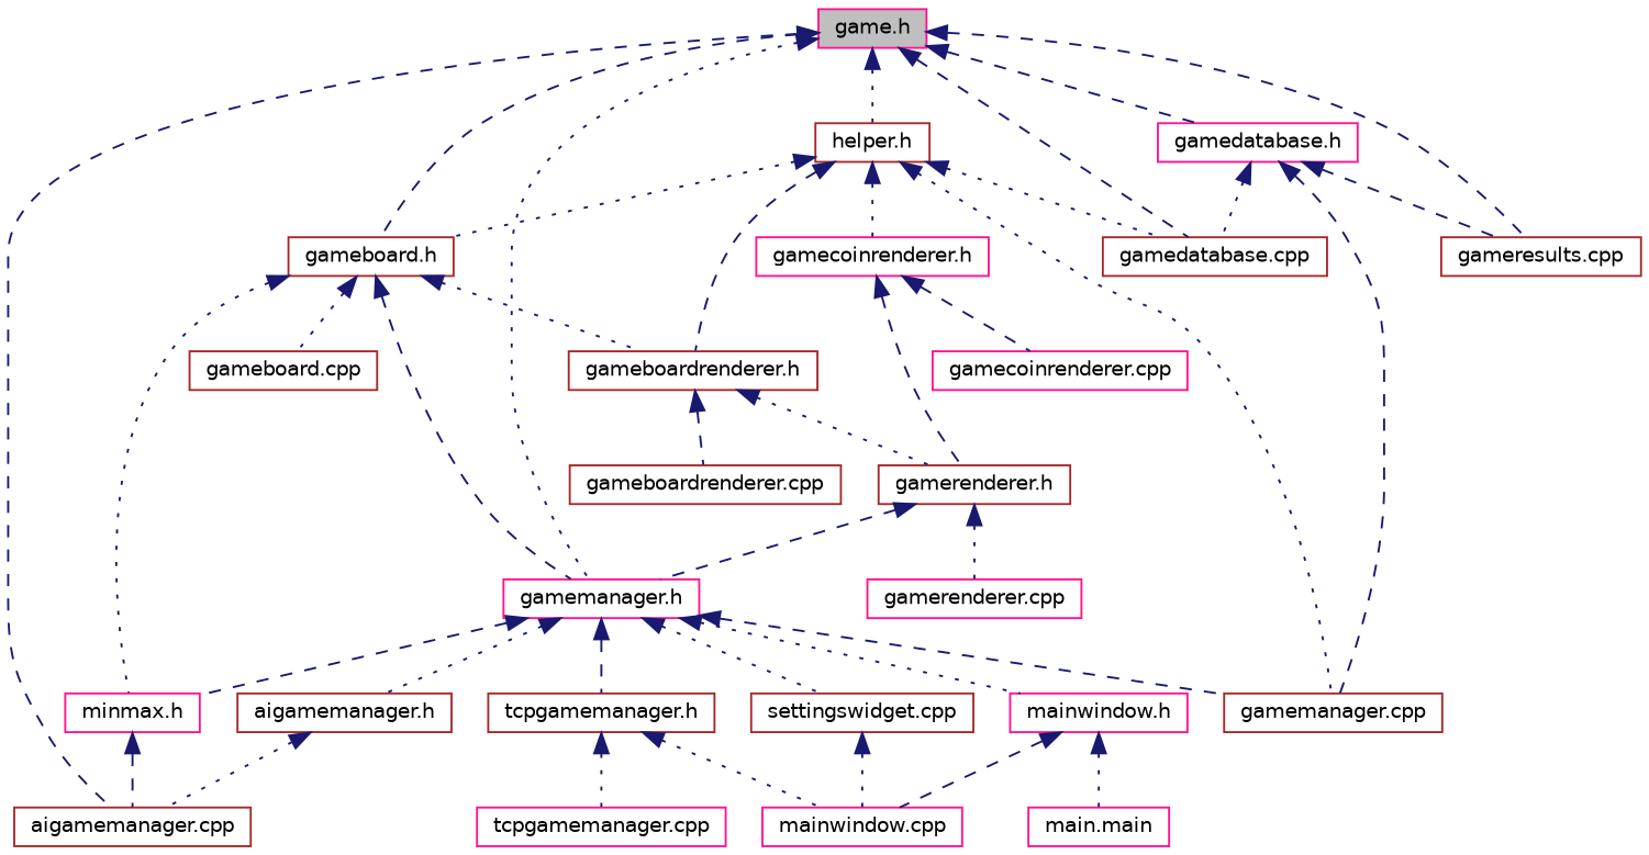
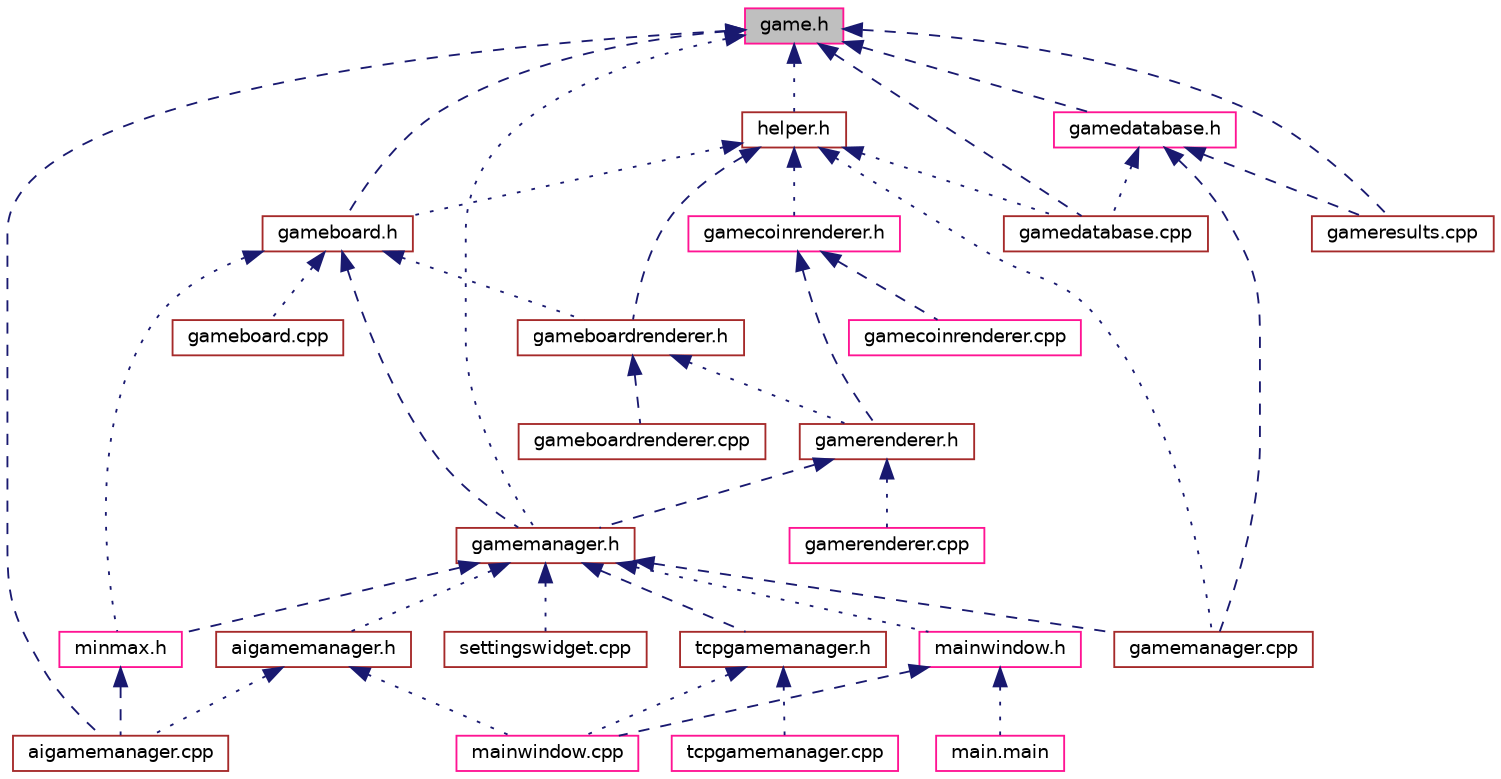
  digraph {
    node [color=brown fillcolor=white fontname=Helvetica fontsize=10 shape=record style=filled]
    edge [color=midnightblue dir=back fontname=Helvetica fontsize=10 labelfontname=Helvetica labelfontsize=10 style=dotted]
    n1 [color=deeppink fillcolor=grey75 fontcolor=black height=0.2 label="game.h" width=0.4]
-   n2 [color=deeppink height=0.2 label="gamemanager.h" width=0.4]
+   n2 [height=0.2 label="gamemanager.h" width=0.4]
    n3 [height=0.2 label="gameboard.h" width=0.4]
    n4 [height=0.2 label="helper.h" width=0.4]
    n5 [height=0.2 label="gamedatabase.cpp" width=0.4]
    n6 [color=deeppink height=0.2 label="gamedatabase.h" width=0.4]
    n7 [height=0.2 label="gameresults.cpp" width=0.4]
    n8 [height=0.2 label="aigamemanager.cpp" width=0.4]
    n9 [color=deeppink height=0.2 label="minmax.h" width=0.4]
    n10 [height=0.2 label="aigamemanager.h" width=0.4]
    n11 [height=0.2 label="gamemanager.cpp" width=0.4]
    n12 [color=deeppink height=0.2 label="mainwindow.h" width=0.4]
    n13 [height=0.2 label="tcpgamemanager.h" width=0.4]
    n14 [height=0.2 label="settingswidget.cpp" width=0.4]
    n15 [height=0.2 label="gameboardrenderer.h" width=0.4]
    n16 [height=0.2 label="gameboard.cpp" width=0.4]
    n17 [color=deeppink height=0.2 label="gamecoinrenderer.h" width=0.4]
    n18 [color=deeppink height=0.2 label="mainwindow.cpp" width=0.4]
    n19 [color=deeppink height=0.2 label="main.main" width=0.4]
    n20 [color=deeppink height=0.2 label="tcpgamemanager.cpp" width=0.4]
    n21 [height=0.2 label="gamerenderer.h" width=0.4]
    n22 [height=0.2 label="gameboardrenderer.cpp" width=0.4]
    n23 [color=deeppink height=0.2 label="gamerenderer.cpp" width=0.4]
    n24 [color=deeppink height=0.2 label="gamecoinrenderer.cpp" width=0.4]
    n1 -> n2
    n1 -> n3 [style=dashed]
    n1 -> n4
    n1 -> n5 [style=dashed]
    n1 -> n6 [style=dashed]
    n1 -> n7 [style=dashed]
    n1 -> n8 [style=dashed]
    n2 -> n9 [style=dashed]
    n2 -> n10
    n2 -> n11 [style=dashed]
    n2 -> n12
    n2 -> n13 [style=dashed]
    n2 -> n14
    n3 -> n2 [style=dashed]
    n3 -> n9
    n3 -> n15
    n3 -> n16
    n4 -> n3
    n4 -> n5
    n4 -> n11
    n4 -> n15 [style=dashed]
    n4 -> n17
    n6 -> n5
    n6 -> n7 [style=dashed]
    n6 -> n11 [style=dashed]
    n9 -> n8 [style=dashed]
    n10 -> n8
-   n14 -> n18
+   n10 -> n18
    n12 -> n18 [style=dashed]
    n12 -> n19
    n13 -> n18
    n13 -> n20
    n15 -> n21
    n15 -> n22 [style=dashed]
    n17 -> n21 [style=dashed]
    n17 -> n24 [style=dashed]
    n21 -> n2 [style=dashed]
    n21 -> n23
  }
